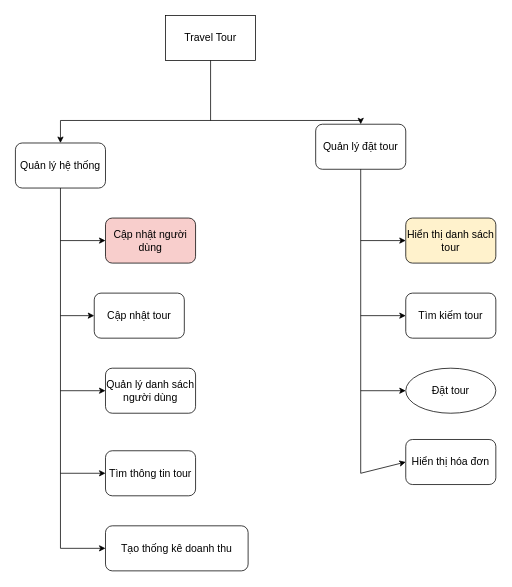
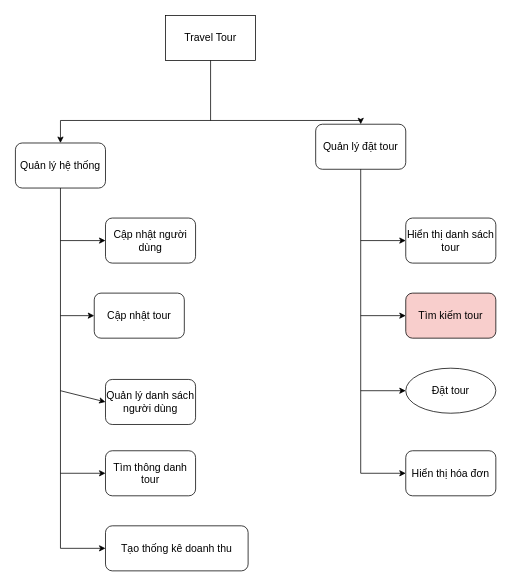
  <mxCell id="0" />
  <mxCell id="1" parent="0" />
  <mxCell id="2" value="&lt;font style=&quot;font-size: 14px&quot;&gt;Travel Tour&lt;/font&gt;" style="whiteSpace=wrap;html=1;rounded=0;" vertex="1" parent="1"><mxGeometry x="220" y="20" width="120" height="60" as="geometry" /></mxCell>
  <mxCell id="3" value="" style="endArrow=none;html=1;entryX=0.5;entryY=1;entryDx=0;entryDy=0;" edge="1" parent="1" target="2"><mxGeometry width="50" height="50" relative="1" as="geometry"><mxPoint x="280" y="160" as="sourcePoint" /><mxPoint x="290" y="140" as="targetPoint" /></mxGeometry></mxCell>
  <mxCell id="4" value="" style="endArrow=none;html=1;" edge="1" parent="1"><mxGeometry width="50" height="50" relative="1" as="geometry"><mxPoint x="80" y="160" as="sourcePoint" /><mxPoint x="480" y="160" as="targetPoint" /></mxGeometry></mxCell>
  <mxCell id="5" value="&lt;font style=&quot;font-size: 14px&quot;&gt;Quản lý hệ thống&lt;/font&gt;" style="rounded=1;whiteSpace=wrap;html=1;" vertex="1" parent="1"><mxGeometry x="20" y="190" width="120" height="60" as="geometry" /></mxCell>
  <mxCell id="6" value="&lt;font style=&quot;font-size: 14px&quot;&gt;Quản lý đặt tour&lt;/font&gt;" style="rounded=1;whiteSpace=wrap;html=1;" vertex="1" parent="1"><mxGeometry x="420" y="165" width="120" height="60" as="geometry" /></mxCell>
  <mxCell id="7" value="" style="endArrow=classic;html=1;" edge="1" parent="1" target="5"><mxGeometry width="50" height="50" relative="1" as="geometry"><mxPoint x="80" y="160" as="sourcePoint" /><mxPoint x="170" y="170" as="targetPoint" /></mxGeometry></mxCell>
  <mxCell id="8" value="" style="endArrow=classic;html=1;" edge="1" parent="1" target="6"><mxGeometry width="50" height="50" relative="1" as="geometry"><mxPoint x="480" y="160" as="sourcePoint" /><mxPoint x="540" y="160" as="targetPoint" /></mxGeometry></mxCell>
  <mxCell id="9" value="" style="endArrow=none;html=1;entryX=0.5;entryY=1;entryDx=0;entryDy=0;" edge="1" parent="1" target="5"><mxGeometry width="50" height="50" relative="1" as="geometry"><mxPoint x="80" y="730" as="sourcePoint" /><mxPoint x="120" y="280" as="targetPoint" /></mxGeometry></mxCell>
  <mxCell id="10" value="" style="endArrow=none;html=1;entryX=0.5;entryY=1;entryDx=0;entryDy=0;" edge="1" parent="1" target="6"><mxGeometry width="50" height="50" relative="1" as="geometry"><mxPoint x="480" y="630" as="sourcePoint" /><mxPoint x="530" y="360" as="targetPoint" /></mxGeometry></mxCell>
  <mxCell id="11" value="" style="endArrow=classic;html=1;" edge="1" parent="1"><mxGeometry width="50" height="50" relative="1" as="geometry"><mxPoint x="80" y="320" as="sourcePoint" /><mxPoint x="140" y="320" as="targetPoint" /></mxGeometry></mxCell>
- <mxCell id="12" value="&lt;font style=&quot;font-size: 14px&quot;&gt;Cập nhật người dùng&lt;/font&gt;" style="rounded=1;whiteSpace=wrap;html=1;fillColor=#f8cecc;" vertex="1" parent="1"><mxGeometry x="140" y="290" width="120" height="60" as="geometry" /></mxCell>
+ <mxCell id="12" value="&lt;font style=&quot;font-size: 14px&quot;&gt;Cập nhật người dùng&lt;/font&gt;" style="rounded=1;whiteSpace=wrap;html=1;" vertex="1" parent="1"><mxGeometry x="140" y="290" width="120" height="60" as="geometry" /></mxCell>
  <mxCell id="13" value="&lt;font style=&quot;font-size: 14px&quot;&gt;Cập nhật tour&lt;/font&gt;" style="rounded=1;whiteSpace=wrap;html=1;" vertex="1" parent="1"><mxGeometry x="125" y="390" width="120" height="60" as="geometry" /></mxCell>
  <mxCell id="14" value="" style="endArrow=classic;html=1;entryX=0;entryY=0.5;entryDx=0;entryDy=0;" edge="1" parent="1" target="13"><mxGeometry width="50" height="50" relative="1" as="geometry"><mxPoint x="80" y="420" as="sourcePoint" /><mxPoint x="150" y="410" as="targetPoint" /></mxGeometry></mxCell>
- <mxCell id="15" value="&lt;font style=&quot;font-size: 14px&quot;&gt;Quản lý danh sách người dùng&lt;/font&gt;" style="rounded=1;whiteSpace=wrap;html=1;" vertex="1" parent="1"><mxGeometry x="140" y="490" width="120" height="60" as="geometry" /></mxCell>
+ <mxCell id="15" value="&lt;font style=&quot;font-size: 14px&quot;&gt;Quản lý danh sách người dùng&lt;/font&gt;" style="rounded=1;whiteSpace=wrap;html=1;" vertex="1" parent="1"><mxGeometry x="140" y="505" width="120" height="60" as="geometry" /></mxCell>
  <mxCell id="16" value="" style="endArrow=classic;html=1;entryX=0;entryY=0.5;entryDx=0;entryDy=0;" edge="1" parent="1" target="15"><mxGeometry width="50" height="50" relative="1" as="geometry"><mxPoint x="80" y="520" as="sourcePoint" /><mxPoint x="150" y="510" as="targetPoint" /></mxGeometry></mxCell>
- <mxCell id="17" value="&lt;font style=&quot;font-size: 14px&quot;&gt;Tìm thông tin tour&lt;/font&gt;" style="rounded=1;whiteSpace=wrap;html=1;" vertex="1" parent="1"><mxGeometry x="140" y="600" width="120" height="60" as="geometry" /></mxCell>
+ <mxCell id="17" value="&lt;font style=&quot;font-size: 14px&quot;&gt;Tìm thông danh tour&lt;/font&gt;" style="rounded=1;whiteSpace=wrap;html=1;" vertex="1" parent="1"><mxGeometry x="140" y="600" width="120" height="60" as="geometry" /></mxCell>
  <mxCell id="18" value="&lt;font style=&quot;font-size: 14px&quot;&gt;Tạo thống kê doanh thu&lt;/font&gt;" style="rounded=1;whiteSpace=wrap;html=1;" vertex="1" parent="1"><mxGeometry x="140" y="700" width="190" height="60" as="geometry" /></mxCell>
  <mxCell id="19" value="" style="endArrow=classic;html=1;entryX=0;entryY=0.5;entryDx=0;entryDy=0;" edge="1" parent="1" target="17"><mxGeometry width="50" height="50" relative="1" as="geometry"><mxPoint x="80" y="630" as="sourcePoint" /><mxPoint x="150" y="610" as="targetPoint" /></mxGeometry></mxCell>
  <mxCell id="20" value="" style="endArrow=classic;html=1;entryX=0;entryY=0.5;entryDx=0;entryDy=0;" edge="1" parent="1" target="18"><mxGeometry width="50" height="50" relative="1" as="geometry"><mxPoint x="80" y="730" as="sourcePoint" /><mxPoint x="150" y="720" as="targetPoint" /></mxGeometry></mxCell>
  <mxCell id="21" value="" style="endArrow=classic;html=1;" edge="1" parent="1"><mxGeometry width="50" height="50" relative="1" as="geometry"><mxPoint x="480" y="320" as="sourcePoint" /><mxPoint x="540" y="320" as="targetPoint" /></mxGeometry></mxCell>
- <mxCell id="22" value="&lt;font style=&quot;font-size: 14px&quot;&gt;Hiển thị danh sách tour&lt;/font&gt;" style="rounded=1;whiteSpace=wrap;html=1;fillColor=#fff2cc;" vertex="1" parent="1"><mxGeometry x="540" y="290" width="120" height="60" as="geometry" /></mxCell>
- <mxCell id="23" value="&lt;font style=&quot;font-size: 14px&quot;&gt;Tìm kiếm tour&lt;/font&gt;" style="rounded=1;whiteSpace=wrap;html=1;" vertex="1" parent="1"><mxGeometry x="540" y="390" width="120" height="60" as="geometry" /></mxCell>
+ <mxCell id="22" value="&lt;font style=&quot;font-size: 14px&quot;&gt;Hiển thị danh sách tour&lt;/font&gt;" style="rounded=1;whiteSpace=wrap;html=1;" vertex="1" parent="1"><mxGeometry x="540" y="290" width="120" height="60" as="geometry" /></mxCell>
+ <mxCell id="23" value="&lt;font style=&quot;font-size: 14px&quot;&gt;Tìm kiếm tour&lt;/font&gt;" style="rounded=1;whiteSpace=wrap;html=1;fillColor=#f8cecc;" vertex="1" parent="1"><mxGeometry x="540" y="390" width="120" height="60" as="geometry" /></mxCell>
  <mxCell id="24" value="&lt;font style=&quot;font-size: 14px&quot;&gt;Đặt tour&lt;/font&gt;" style="ellipse;whiteSpace=wrap;html=1;" vertex="1" parent="1"><mxGeometry x="540" y="490" width="120" height="60" as="geometry" /></mxCell>
- <mxCell id="25" value="&lt;font style=&quot;font-size: 14px&quot;&gt;Hiển thị hóa đơn&lt;/font&gt;" style="rounded=1;whiteSpace=wrap;html=1;" vertex="1" parent="1"><mxGeometry x="540" y="585" width="120" height="60" as="geometry" /></mxCell>
+ <mxCell id="25" value="&lt;font style=&quot;font-size: 14px&quot;&gt;Hiển thị hóa đơn&lt;/font&gt;" style="rounded=1;whiteSpace=wrap;html=1;" vertex="1" parent="1"><mxGeometry x="540" y="600" width="120" height="60" as="geometry" /></mxCell>
  <mxCell id="26" value="" style="endArrow=classic;html=1;" edge="1" parent="1"><mxGeometry width="50" height="50" relative="1" as="geometry"><mxPoint x="480" y="420" as="sourcePoint" /><mxPoint x="540" y="420" as="targetPoint" /></mxGeometry></mxCell>
  <mxCell id="27" value="" style="endArrow=classic;html=1;entryX=0;entryY=0.5;entryDx=0;entryDy=0;" edge="1" parent="1" target="24"><mxGeometry width="50" height="50" relative="1" as="geometry"><mxPoint x="480" y="520" as="sourcePoint" /><mxPoint x="530" y="490" as="targetPoint" /></mxGeometry></mxCell>
  <mxCell id="28" value="" style="endArrow=classic;html=1;entryX=0;entryY=0.5;entryDx=0;entryDy=0;" edge="1" parent="1" target="25"><mxGeometry width="50" height="50" relative="1" as="geometry"><mxPoint x="480" y="630" as="sourcePoint" /><mxPoint x="560" y="620" as="targetPoint" /></mxGeometry></mxCell>
